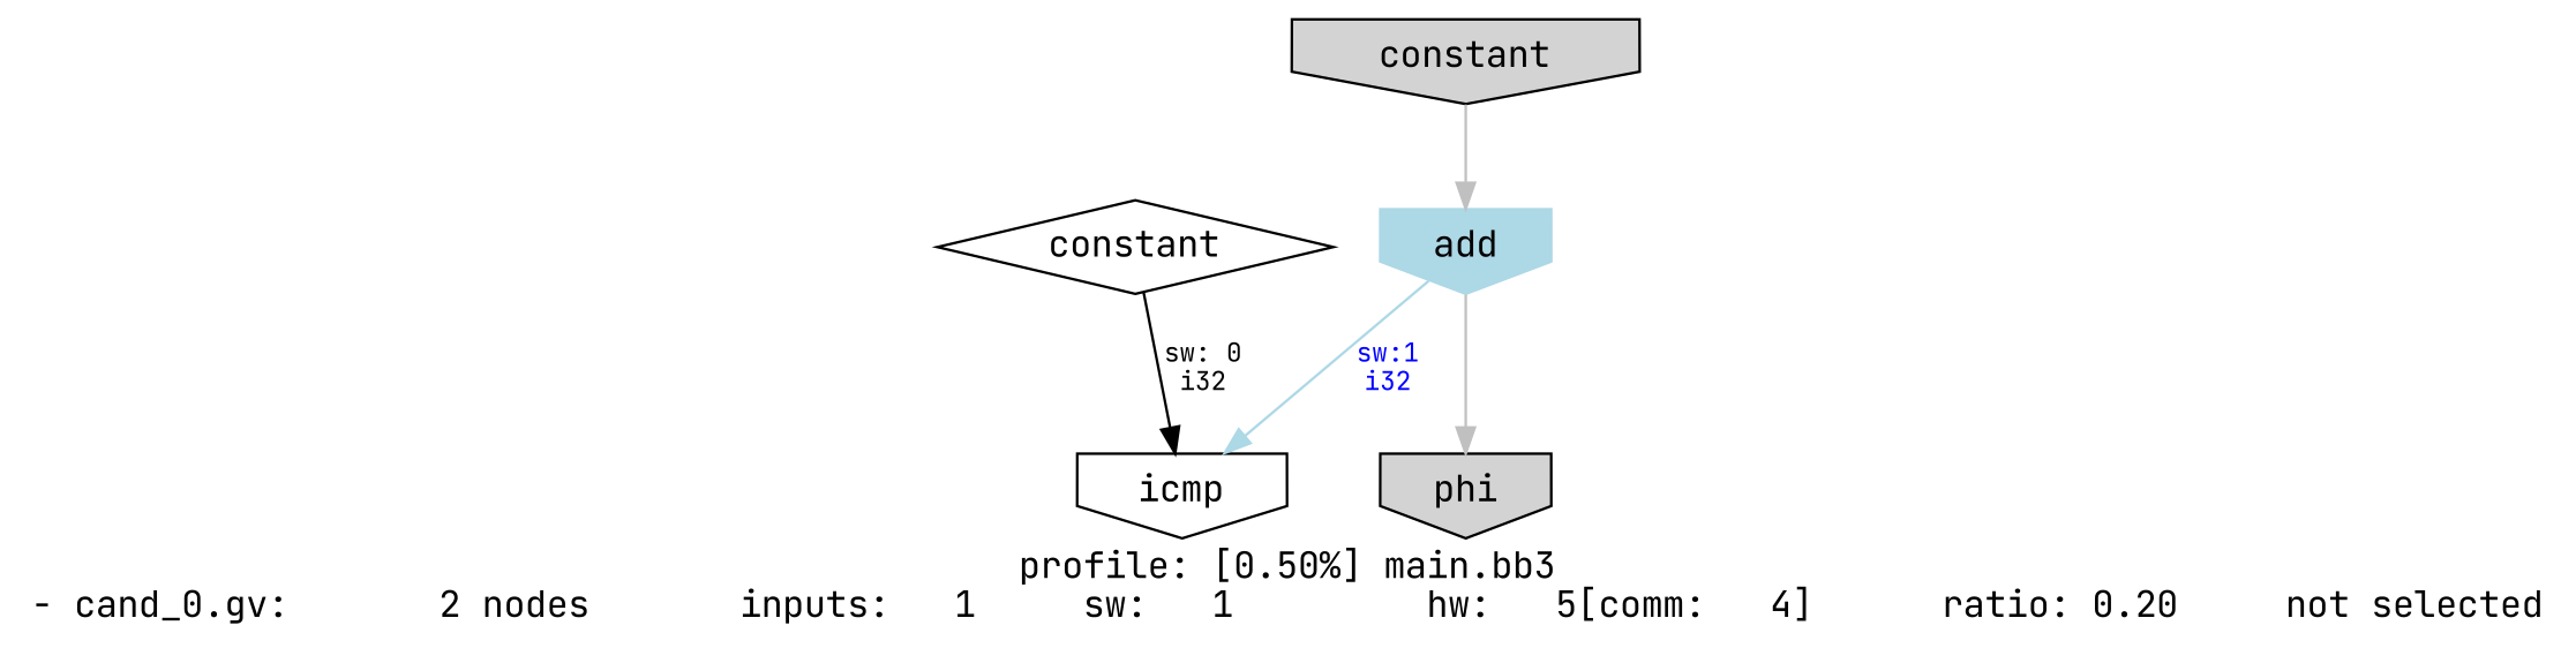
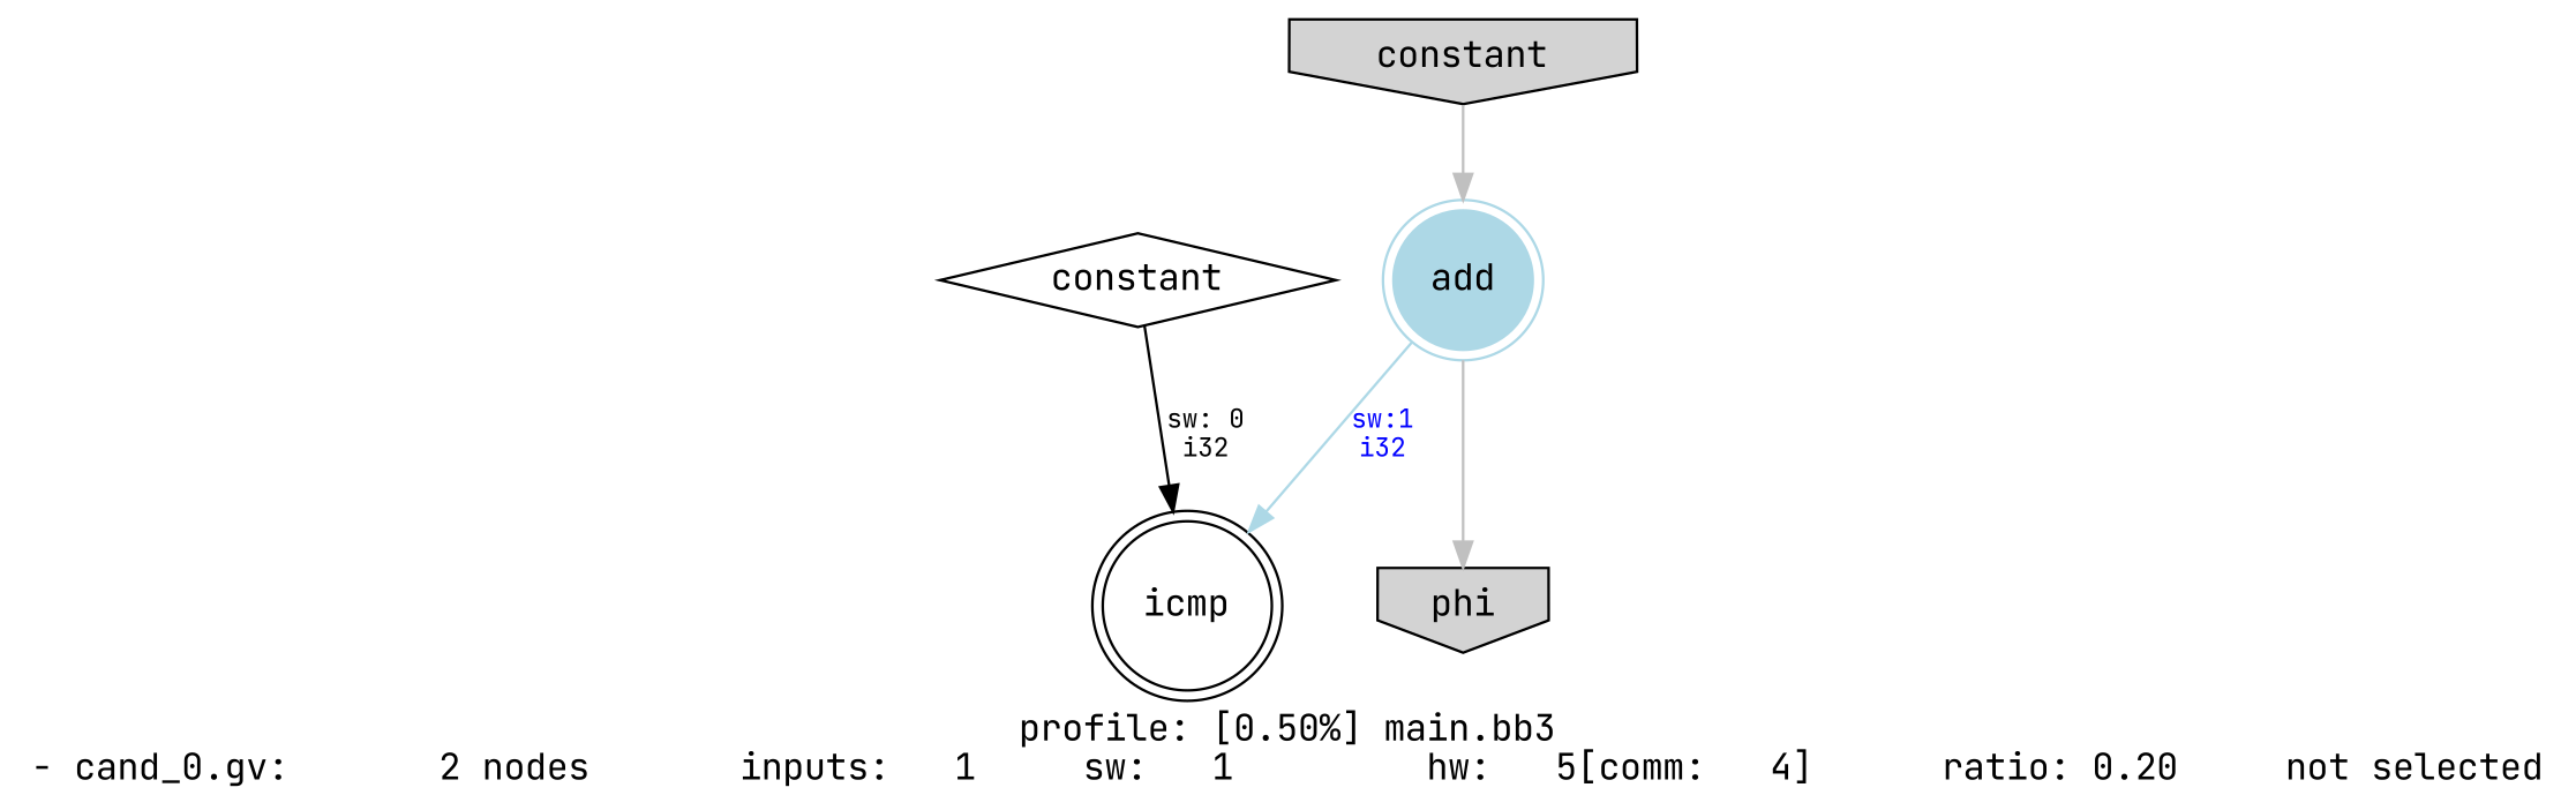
  digraph {
    fontname="JetBrains Mono"
    label="profile: [0.50%] main.bb3\n- cand_0.gv: 	   2 nodes 	 inputs:   1 	 sw:   1 	 hw:   5[comm:   4] 	 ratio: 0.20 	 not selected"
    node [fontname="JetBrains Mono" rank=sink shape=doublecircle style=filled]
    edge [color=gray fontname="JetBrains Mono" fontsize=10]
-   n1 [color=lightblue label=add shape=invhouse]
-   n2 [label=icmp shape=invhouse style=""]
+   n1 [color=lightblue label=add]
+   n2 [label=icmp style=""]
    n3 [bgcolor=lightblue label=phi rank=source shape=invhouse]
    n4 [bgcolor=lightblue label=constant rank=source shape=invhouse]
    n5 [label=constant shape=diamond rank="" style=""]
    n1 -> n2 [color=lightblue fontcolor=blue label="sw:1\ni32"]
    n1 -> n3
    n4 -> n1
    n5 -> n2 [label="sw: 0\ni32" color=""]
  }
